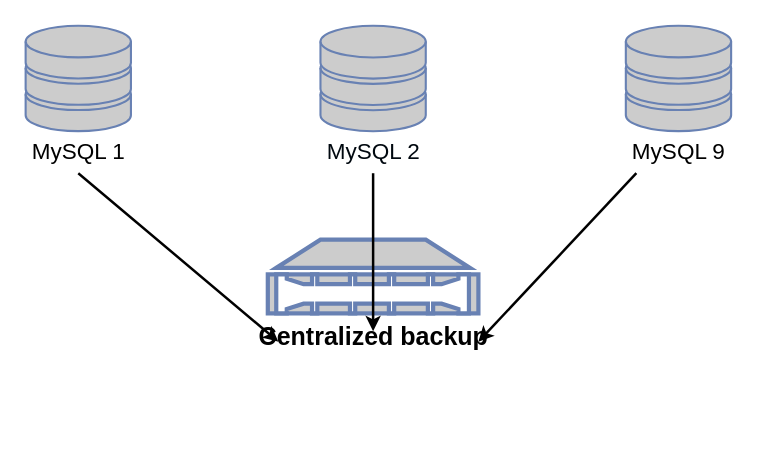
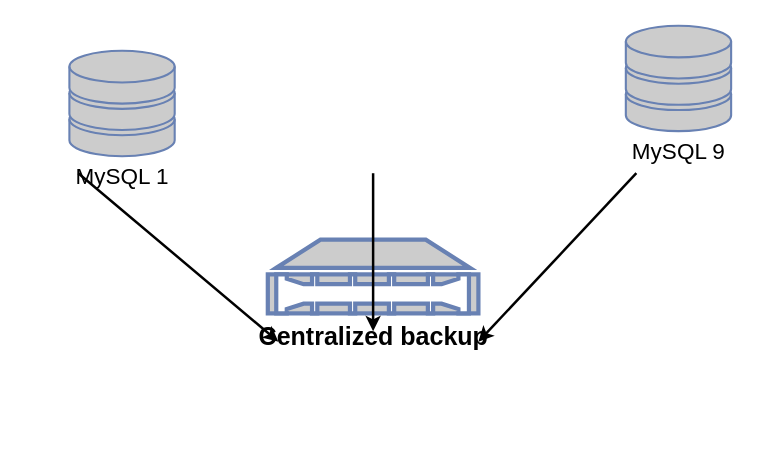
  <mxCell id="0" style=";html=1;" />
  <mxCell id="1" style=";html=1;" parent="0" />
  <mxCell id="2" value="" style="group" vertex="1" connectable="0" parent="1"><mxGeometry x="20" y="20" width="564.21" height="320" as="geometry" /></mxCell>
  <mxCell id="3" value="&lt;b&gt;&lt;font style=&quot;font-size: 20px&quot; color=&quot;#000000&quot;&gt;Centralized backup&lt;/font&gt;&lt;/b&gt;" style="fontColor=#0066CC;verticalAlign=top;verticalLabelPosition=bottom;labelPosition=center;align=center;html=1;outlineConnect=0;fillColor=#CCCCCC;strokeColor=#6881B3;gradientColor=none;gradientDirection=north;strokeWidth=2;shape=mxgraph.networks.nas_filer;" vertex="1" parent="2"><mxGeometry x="193.684" y="171.053" width="168.421" height="58.947" as="geometry" /></mxCell>
- <mxCell id="4" value="&lt;font color=&quot;#000000&quot; style=&quot;font-size: 18px&quot;&gt;MySQL 1&lt;/font&gt;" style="fontColor=#0066CC;verticalAlign=top;verticalLabelPosition=bottom;labelPosition=center;align=center;html=1;outlineConnect=0;fillColor=#CCCCCC;strokeColor=#6881B3;gradientColor=none;gradientDirection=north;strokeWidth=2;shape=mxgraph.networks.storage;" vertex="1" parent="2"><mxGeometry width="84.21" height="84.211" as="geometry" /></mxCell>
- <mxCell id="5" value="&lt;font style=&quot;font-size: 18px&quot; color=&quot;#00080f&quot;&gt;MySQL 2&lt;/font&gt;" style="fontColor=#0066CC;verticalAlign=top;verticalLabelPosition=bottom;labelPosition=center;align=center;html=1;outlineConnect=0;fillColor=#CCCCCC;strokeColor=#6881B3;gradientColor=none;gradientDirection=north;strokeWidth=2;shape=mxgraph.networks.storage;" vertex="1" parent="2"><mxGeometry x="235.789" width="84.21" height="84.211" as="geometry" /></mxCell>
+ <mxCell id="4" value="&lt;font color=&quot;#000000&quot; style=&quot;font-size: 18px&quot;&gt;MySQL 1&lt;/font&gt;" style="fontColor=#0066CC;verticalAlign=top;verticalLabelPosition=bottom;labelPosition=center;align=center;html=1;outlineConnect=0;fillColor=#CCCCCC;strokeColor=#6881B3;gradientColor=none;gradientDirection=north;strokeWidth=2;shape=mxgraph.networks.storage;" vertex="1" parent="2"><mxGeometry x="35" y="20" width="84.21" height="84.211" as="geometry" /></mxCell>
  <mxCell id="6" value="&lt;font color=&quot;#000000&quot; style=&quot;font-size: 18px&quot;&gt;MySQL 9&lt;/font&gt;" style="fontColor=#0066CC;verticalAlign=top;verticalLabelPosition=bottom;labelPosition=center;align=center;html=1;outlineConnect=0;fillColor=#CCCCCC;strokeColor=#6881B3;gradientColor=none;gradientDirection=north;strokeWidth=2;shape=mxgraph.networks.storage;" vertex="1" parent="2"><mxGeometry x="480.0" width="84.21" height="84.211" as="geometry" /></mxCell>
  <mxCell id="7" value="" style="endArrow=classic;html=1;rounded=0;fontSize=20;fontColor=#000000;strokeWidth=2;" edge="1" parent="2"><mxGeometry width="50" height="50" relative="1" as="geometry"><mxPoint x="42.105" y="117.895" as="sourcePoint" /><mxPoint x="202.105" y="252.632" as="targetPoint" /></mxGeometry></mxCell>
  <mxCell id="8" value="" style="endArrow=classic;html=1;rounded=0;fontSize=20;fontColor=#000000;strokeWidth=2;" edge="1" parent="2"><mxGeometry width="50" height="50" relative="1" as="geometry"><mxPoint x="277.894" y="117.895" as="sourcePoint" /><mxPoint x="277.894" y="244.211" as="targetPoint" /></mxGeometry></mxCell>
  <mxCell id="9" value="" style="endArrow=classic;html=1;rounded=0;fontSize=20;fontColor=#000000;strokeWidth=2;" edge="1" parent="2"><mxGeometry width="50" height="50" relative="1" as="geometry"><mxPoint x="488.421" y="117.895" as="sourcePoint" /><mxPoint x="362.105" y="252.632" as="targetPoint" /></mxGeometry></mxCell>
